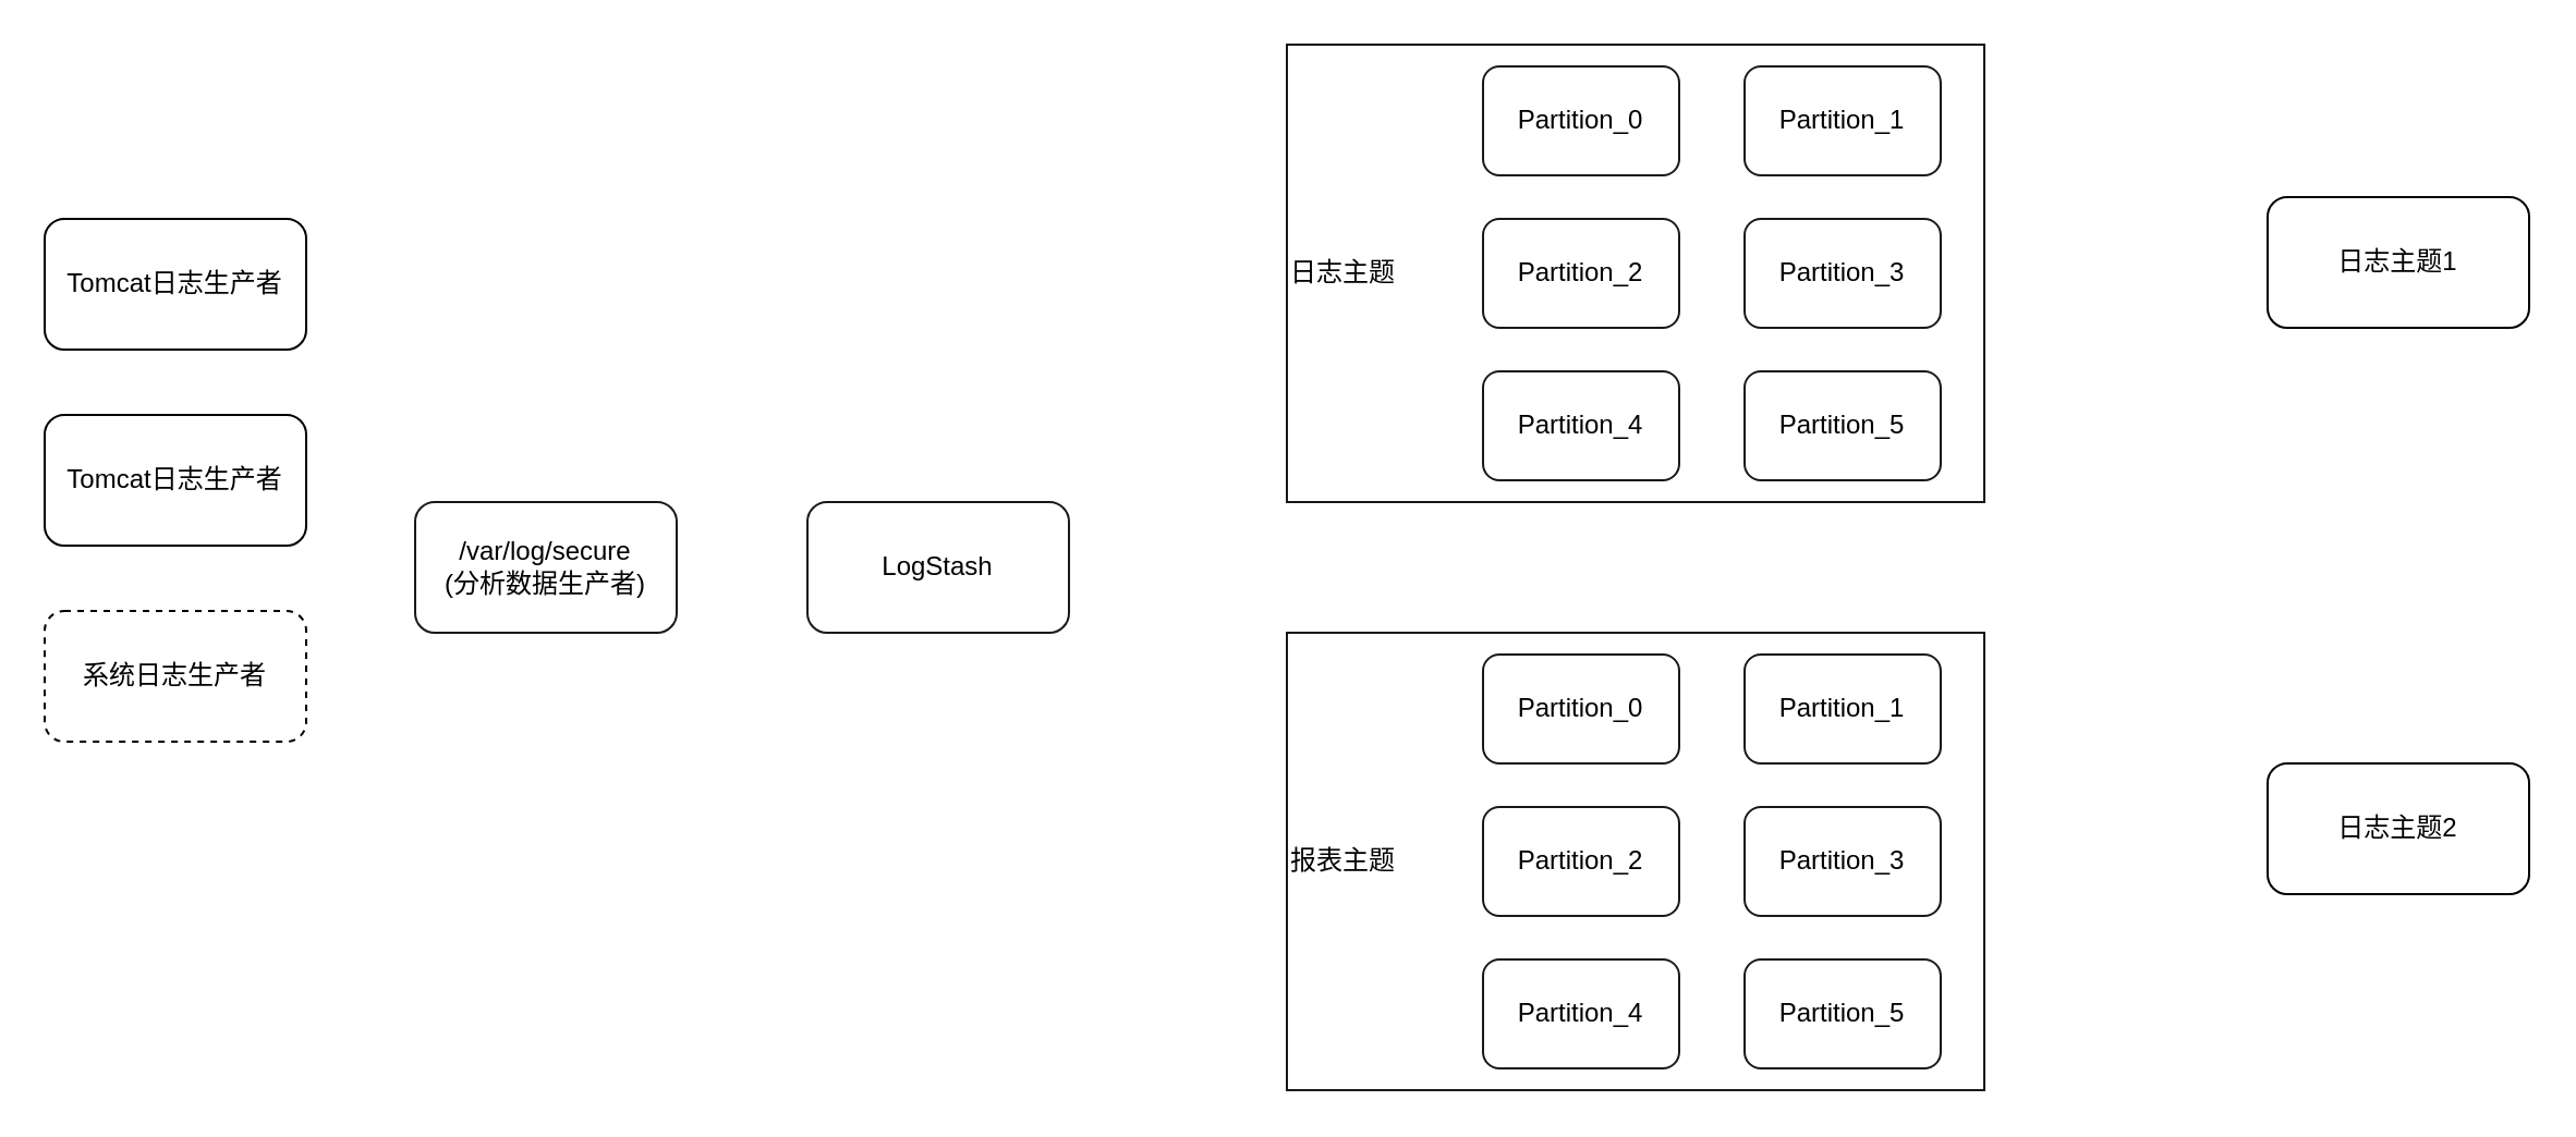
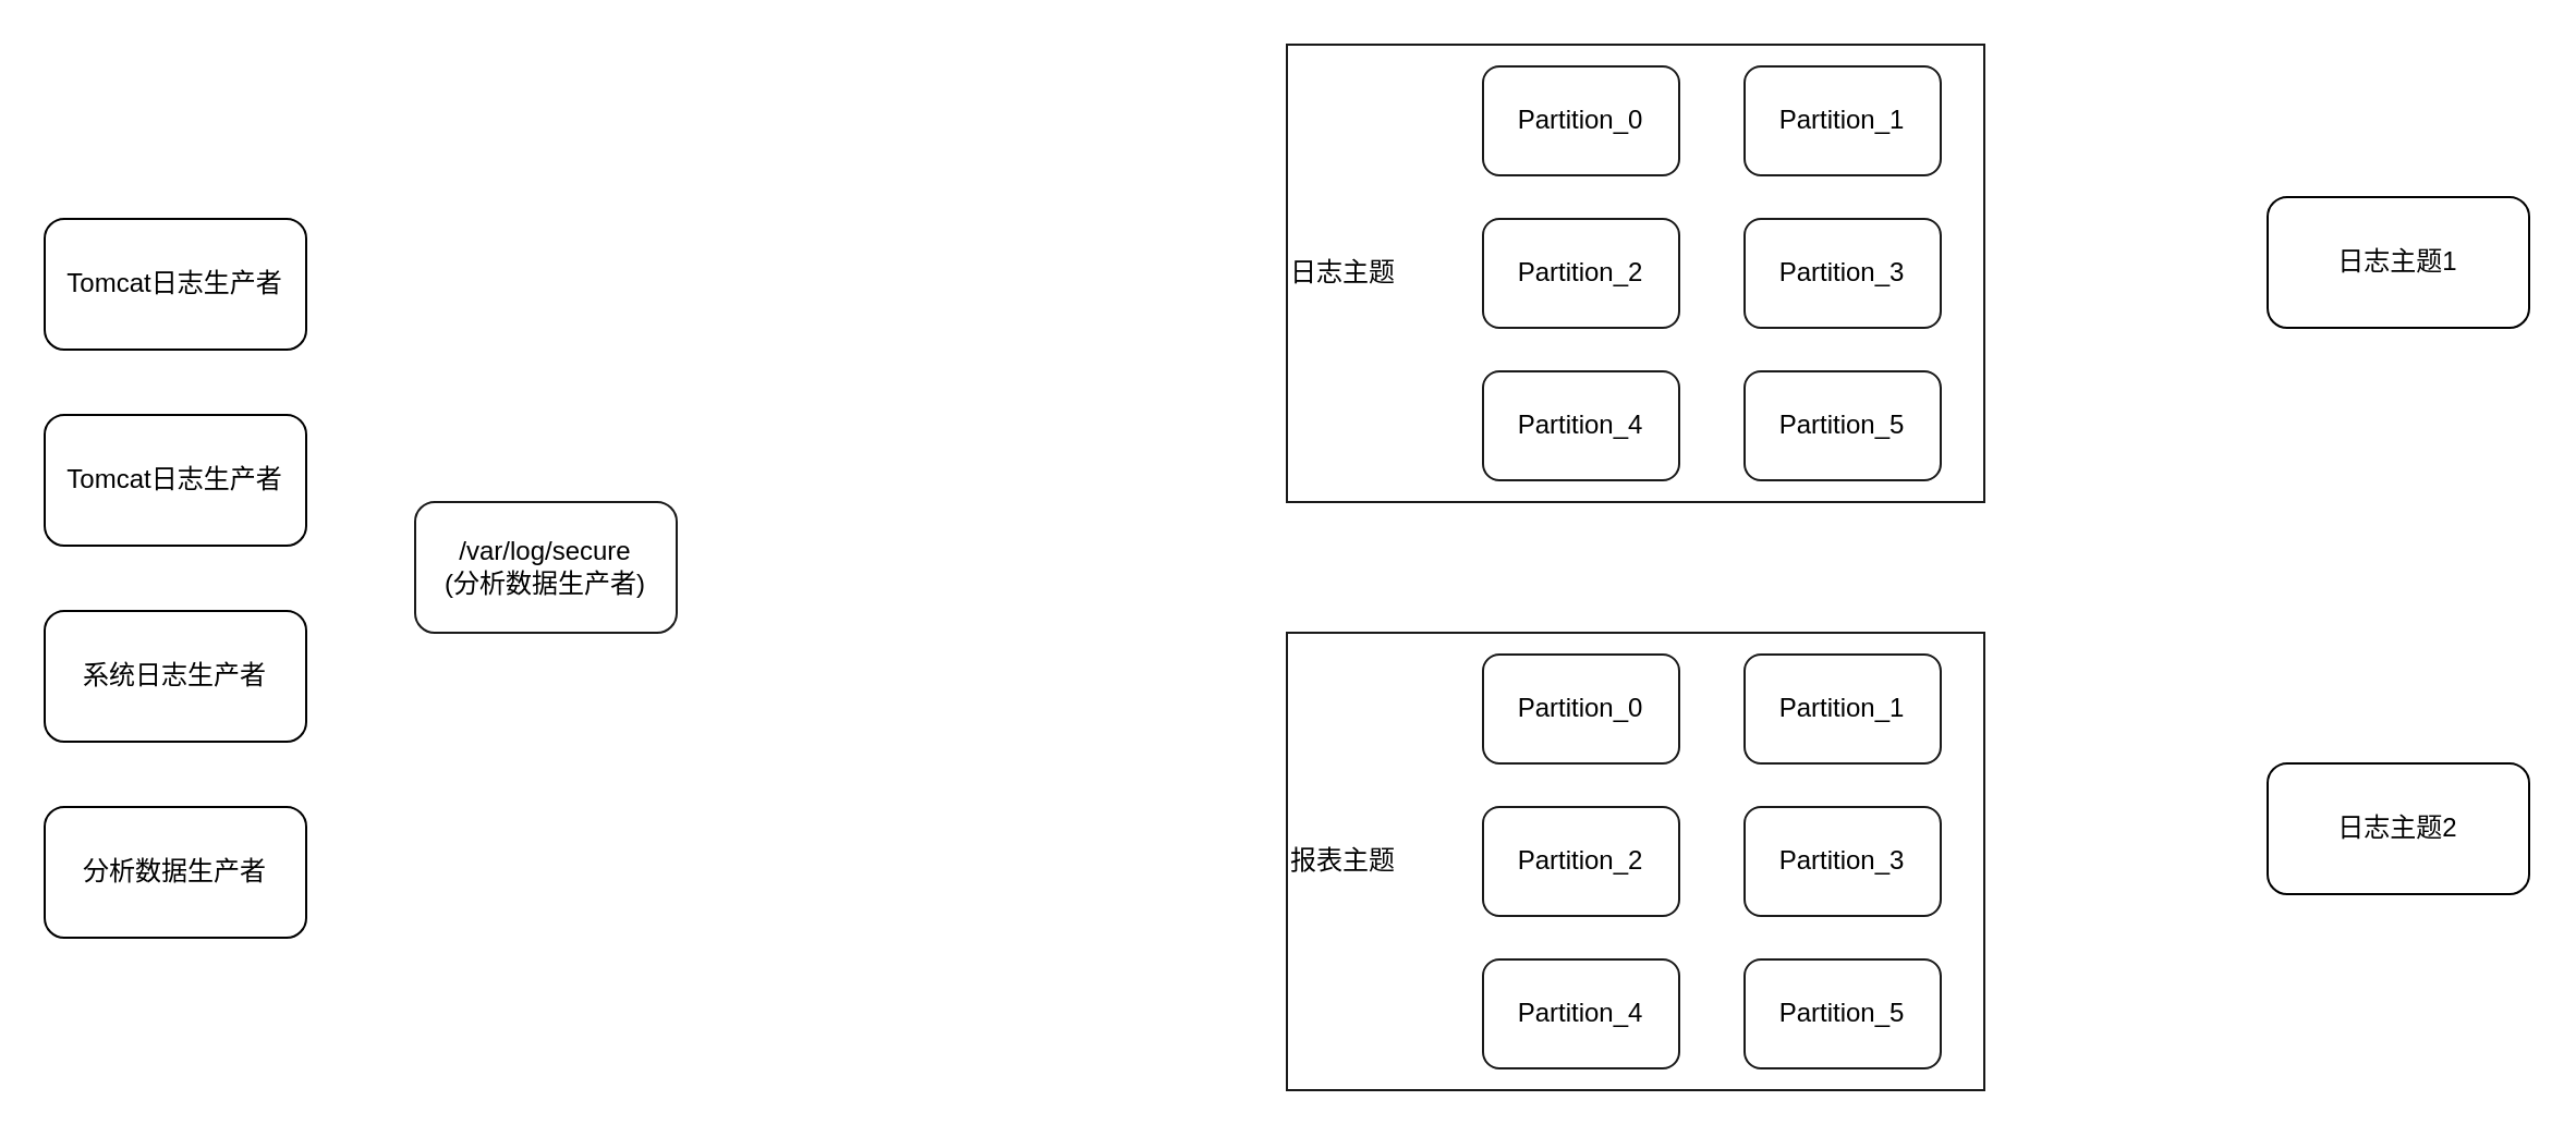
  <mxCell id="0" />
  <mxCell id="1" parent="0" />
  <mxCell id="2" value="Tomcat日志生产者" style="rounded=1;whiteSpace=wrap;html=1;" parent="1" vertex="1"><mxGeometry x="20" y="190" width="120" height="60" as="geometry" /></mxCell>
  <mxCell id="3" value="日志主题" style="rounded=0;whiteSpace=wrap;html=1;opacity=90;align=left;" parent="1" vertex="1"><mxGeometry x="590" y="20" width="320" height="210" as="geometry" /></mxCell>
  <mxCell id="4" value="Partition_0" style="rounded=1;whiteSpace=wrap;html=1;opacity=90;" parent="1" vertex="1"><mxGeometry x="680" y="30" width="90" height="50" as="geometry" /></mxCell>
  <mxCell id="5" value="Partition_1" style="rounded=1;whiteSpace=wrap;html=1;opacity=90;" parent="1" vertex="1"><mxGeometry x="800" y="30" width="90" height="50" as="geometry" /></mxCell>
  <mxCell id="6" value="日志主题1" style="rounded=1;whiteSpace=wrap;html=1;" parent="1" vertex="1"><mxGeometry x="1040" y="90" width="120" height="60" as="geometry" /></mxCell>
  <mxCell id="7" value="日志主题2" style="rounded=1;whiteSpace=wrap;html=1;" parent="1" vertex="1"><mxGeometry x="1040" y="350" width="120" height="60" as="geometry" /></mxCell>
- <mxCell id="8" value="系统日志生产者" style="rounded=1;whiteSpace=wrap;html=1;dashed=1;" parent="1" vertex="1"><mxGeometry x="20" y="280" width="120" height="60" as="geometry" /></mxCell>
+ <mxCell id="8" value="系统日志生产者" style="rounded=1;whiteSpace=wrap;html=1;" parent="1" vertex="1"><mxGeometry x="20" y="280" width="120" height="60" as="geometry" /></mxCell>
+ <mxCell id="9" value="分析数据生产者" style="rounded=1;whiteSpace=wrap;html=1;" parent="1" vertex="1"><mxGeometry x="20" y="370" width="120" height="60" as="geometry" /></mxCell>
  <mxCell id="10" value="Tomcat日志生产者" style="rounded=1;whiteSpace=wrap;html=1;" parent="1" vertex="1"><mxGeometry x="20" y="100" width="120" height="60" as="geometry" /></mxCell>
  <mxCell id="11" value="/var/log/secure&lt;br&gt;(分析数据生产者)" style="rounded=1;whiteSpace=wrap;html=1;opacity=90;" vertex="1" parent="1"><mxGeometry x="190" y="230" width="120" height="60" as="geometry" /></mxCell>
- <mxCell id="12" value="LogStash" style="rounded=1;whiteSpace=wrap;html=1;opacity=90;" vertex="1" parent="1"><mxGeometry x="370" y="230" width="120" height="60" as="geometry" /></mxCell>
  <mxCell id="13" value="Partition_2" style="rounded=1;whiteSpace=wrap;html=1;opacity=90;" vertex="1" parent="1"><mxGeometry x="680" y="100" width="90" height="50" as="geometry" /></mxCell>
  <mxCell id="14" value="Partition_3" style="rounded=1;whiteSpace=wrap;html=1;opacity=90;" vertex="1" parent="1"><mxGeometry x="800" y="100" width="90" height="50" as="geometry" /></mxCell>
  <mxCell id="15" value="Partition_4" style="rounded=1;whiteSpace=wrap;html=1;opacity=90;" vertex="1" parent="1"><mxGeometry x="680" y="170" width="90" height="50" as="geometry" /></mxCell>
  <mxCell id="16" value="Partition_5" style="rounded=1;whiteSpace=wrap;html=1;opacity=90;" vertex="1" parent="1"><mxGeometry x="800" y="170" width="90" height="50" as="geometry" /></mxCell>
  <mxCell id="17" value="报表主题" style="rounded=0;whiteSpace=wrap;html=1;opacity=90;align=left;" vertex="1" parent="1"><mxGeometry x="590" y="290" width="320" height="210" as="geometry" /></mxCell>
  <mxCell id="18" value="Partition_0" style="rounded=1;whiteSpace=wrap;html=1;opacity=90;" vertex="1" parent="1"><mxGeometry x="680" y="300" width="90" height="50" as="geometry" /></mxCell>
  <mxCell id="19" value="Partition_1" style="rounded=1;whiteSpace=wrap;html=1;opacity=90;" vertex="1" parent="1"><mxGeometry x="800" y="300" width="90" height="50" as="geometry" /></mxCell>
  <mxCell id="20" value="Partition_2" style="rounded=1;whiteSpace=wrap;html=1;opacity=90;" vertex="1" parent="1"><mxGeometry x="680" y="370" width="90" height="50" as="geometry" /></mxCell>
  <mxCell id="21" value="Partition_3" style="rounded=1;whiteSpace=wrap;html=1;opacity=90;" vertex="1" parent="1"><mxGeometry x="800" y="370" width="90" height="50" as="geometry" /></mxCell>
  <mxCell id="22" value="Partition_4" style="rounded=1;whiteSpace=wrap;html=1;opacity=90;" vertex="1" parent="1"><mxGeometry x="680" y="440" width="90" height="50" as="geometry" /></mxCell>
  <mxCell id="23" value="Partition_5" style="rounded=1;whiteSpace=wrap;html=1;opacity=90;" vertex="1" parent="1"><mxGeometry x="800" y="440" width="90" height="50" as="geometry" /></mxCell>
